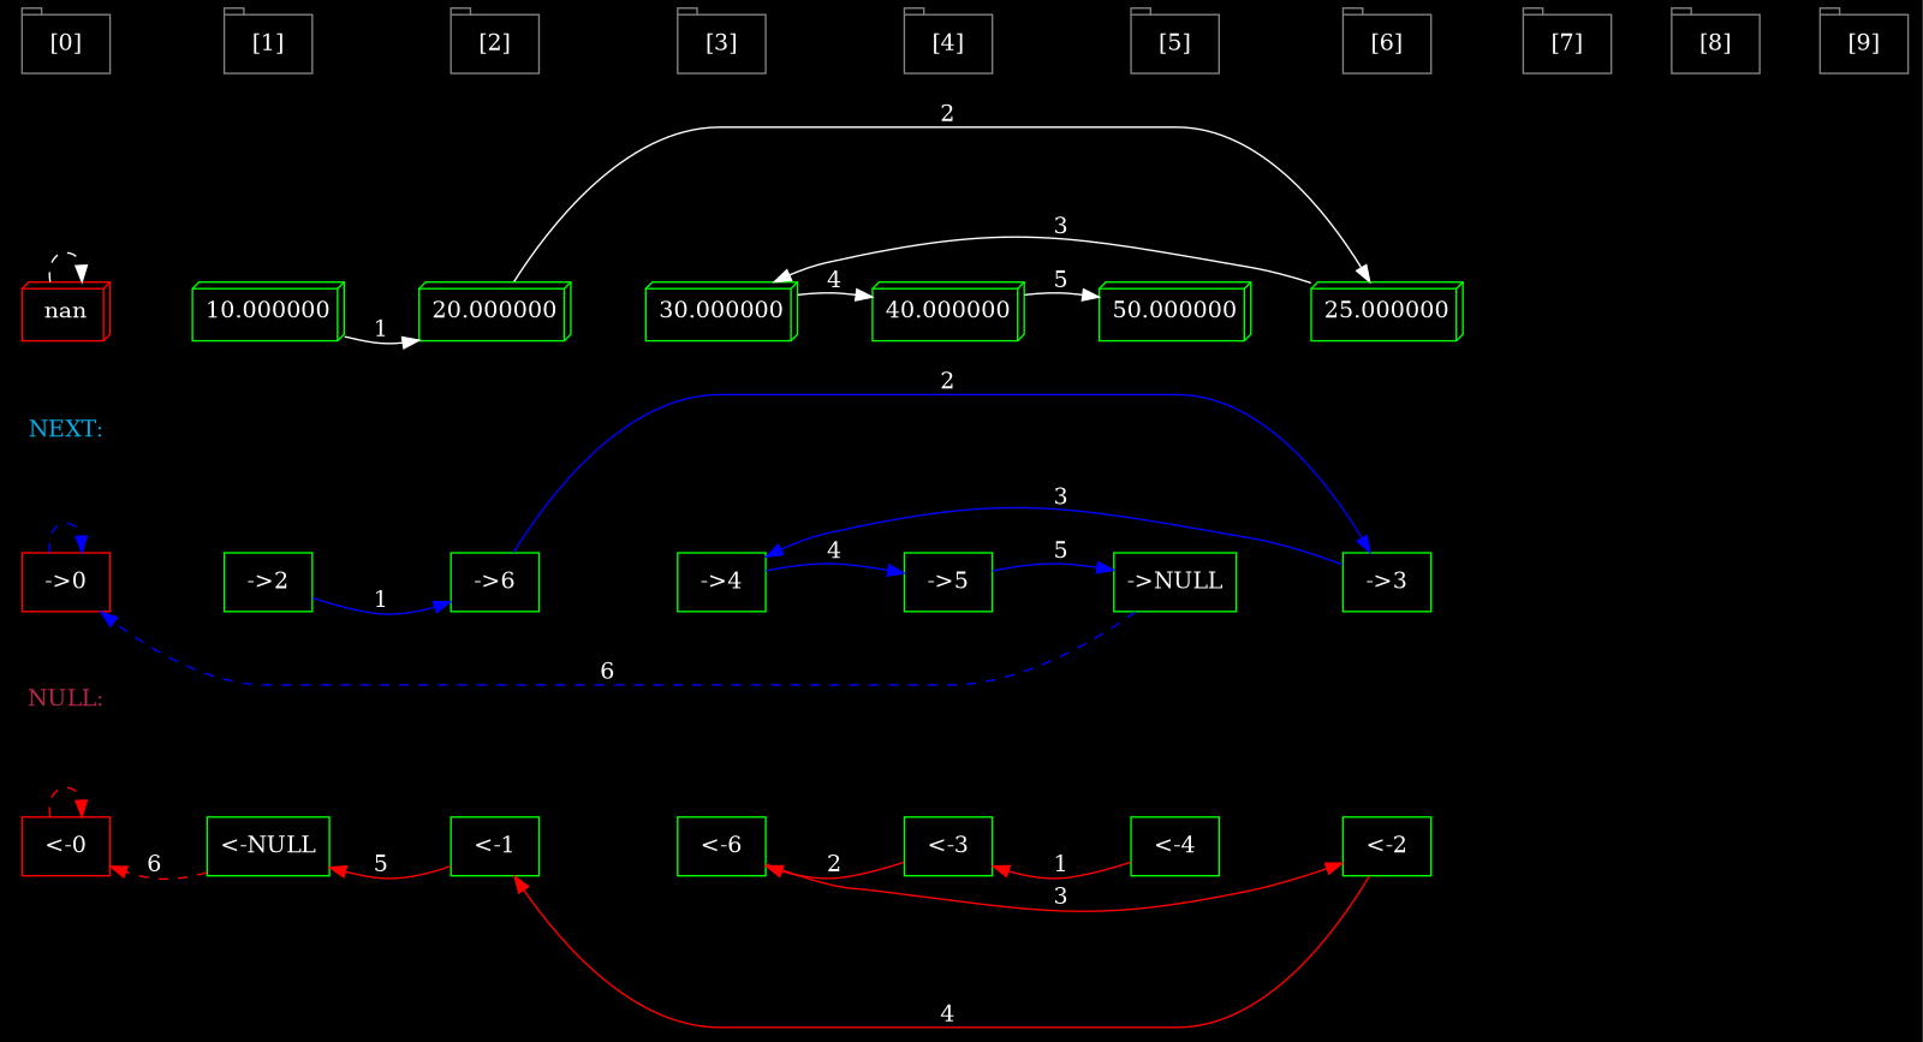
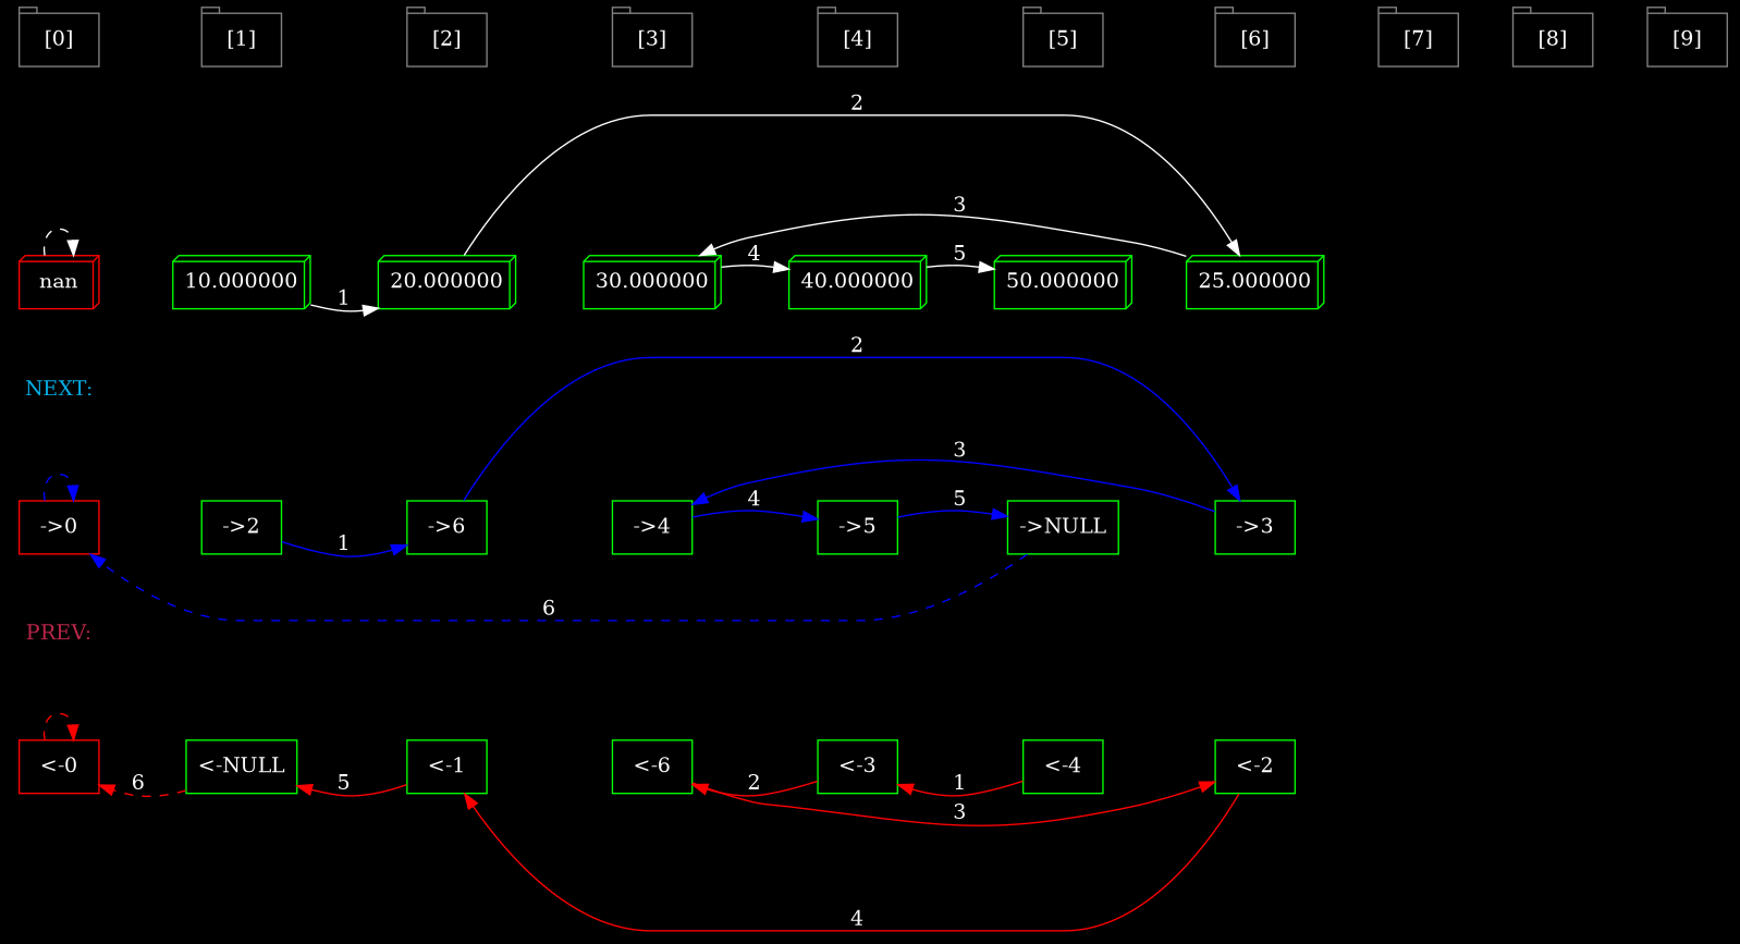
  digraph {
    bgcolor="#000000"
    rankdir=LR
    node [color=green fontcolor=white shape=polygon]
    edge [style=invis weight=400]
    "[0]" [color="#818181" shape=tab]
    nan [color=red shape=box3d]
    "[1]" [color="#818181" shape=tab]
    10.000000 [shape=box3d]
    "[2]" [color="#818181" shape=tab]
    20.000000 [shape=box3d]
    "[3]" [color="#818181" shape=tab]
    30.000000 [shape=box3d]
    "[4]" [color="#818181" shape=tab]
    40.000000 [shape=box3d]
    "[5]" [color="#818181" shape=tab]
    50.000000 [shape=box3d]
    "[6]" [color="#818181" shape=tab]
    25.000000 [shape=box3d]
    "NEXT:" [fontcolor="#03afe8" shape=none]
    "->0" [color=red]
    "->2"
    "->6"
    "->4"
    "->5"
    "->NULL"
    "->3"
-   "PREV:" [fontcolor="#bb2649" shape=none label="NULL:"]
+   "PREV:" [fontcolor="#bb2649" shape=none]
    "<-0" [color=red]
    "<-NULL"
    "<-1"
    "<-6"
    "<-3"
    "<-4"
    "<-2"
    "[7]" [color="#818181" shape=tab]
    "[8]" [color="#818181" shape=tab]
    "[9]" [color="#818181" shape=tab]
    subgraph sub_1 {
      rank=same
      "[0]"
      nan
    }
    subgraph sub_2 {
      rank=same
      "[1]"
      10.000000
    }
    subgraph sub_3 {
      rank=same
      "[2]"
      20.000000
    }
    subgraph sub_4 {
      rank=same
      "[3]"
      30.000000
    }
    subgraph sub_5 {
      rank=same
      "[4]"
      40.000000
    }
    subgraph sub_6 {
      rank=same
      "[5]"
      50.000000
    }
    subgraph sub_7 {
      rank=same
      "[6]"
      25.000000
    }
    subgraph sub_8 {
      rank=same
      "[0]"
      "NEXT:"
    }
    subgraph sub_9 {
      rank=same
      "[0]"
      "->0"
    }
    subgraph sub_10 {
      rank=same
      "[1]"
      "->2"
    }
    subgraph sub_11 {
      rank=same
      "[2]"
      "->6"
    }
    subgraph sub_12 {
      rank=same
      "[3]"
      "->4"
    }
    subgraph sub_13 {
      rank=same
      "[4]"
      "->5"
    }
    subgraph sub_14 {
      rank=same
      "[5]"
      "->NULL"
    }
    subgraph sub_15 {
      rank=same
      "[6]"
      "->3"
    }
    subgraph sub_16 {
      rank=same
      "[0]"
      "PREV:"
    }
    subgraph sub_17 {
      rank=same
      "[0]"
      "<-0"
    }
    subgraph sub_18 {
      rank=same
      "[1]"
      "<-NULL"
    }
    subgraph sub_19 {
      rank=same
      "[2]"
      "<-1"
    }
    subgraph sub_20 {
      rank=same
      "[3]"
      "<-6"
    }
    subgraph sub_21 {
      rank=same
      "[4]"
      "<-3"
    }
    subgraph sub_22 {
      rank=same
      "[5]"
      "<-4"
    }
    subgraph sub_23 {
      rank=same
      "[6]"
      "<-2"
    }
    "[0]" -> nan [weight=""]
    "[0]" -> "[1]"
    nan -> nan [color=white style=dashed weight=""]
    nan -> 10.000000
    nan -> "NEXT:" [weight=""]
    "[1]" -> "[2]"
    10.000000 -> 20.000000
    10.000000 -> 20.000000 [color=white fontcolor=white label=1 style="" weight=""]
    "[2]" -> "[3]"
    20.000000 -> 30.000000
    20.000000 -> 25.000000 [color=white fontcolor=white label=2 style="" weight=""]
    "[3]" -> "[4]"
    30.000000 -> 40.000000
    30.000000 -> 40.000000 [color=white fontcolor=white label=4 style="" weight=""]
    "[4]" -> "[5]"
    40.000000 -> 50.000000
    40.000000 -> 50.000000 [color=white fontcolor=white label=5 style="" weight=""]
    "[5]" -> "[6]"
    50.000000 -> 25.000000
    "[6]" -> "[7]"
    25.000000 -> 30.000000 [color=white fontcolor=white label=3 style="" weight=""]
    "NEXT:" -> "->0" [weight=""]
    "->0" -> "->0" [color=blue style=dashed weight=""]
    "->0" -> "->2"
    "->0" -> "PREV:" [weight=""]
    "->2" -> "->6"
    "->2" -> "->6" [color=blue fontcolor=white label=1 style="" weight=""]
    "->6" -> "->4"
    "->6" -> "->3" [color=blue fontcolor=white label=2 style="" weight=""]
    "->4" -> "->5"
    "->4" -> "->5" [color=blue fontcolor=white label=4 style="" weight=""]
    "->5" -> "->NULL"
    "->5" -> "->NULL" [color=blue fontcolor=white label=5 style="" weight=""]
    "->NULL" -> "->0" [color=blue fontcolor=white label=6 style=dashed weight=""]
    "->NULL" -> "->3"
    "->3" -> "->4" [color=blue fontcolor=white label=3 style="" weight=""]
    "PREV:" -> "<-0" [weight=""]
    "<-0" -> "<-0" [color=red style=dashed weight=""]
    "<-0" -> "<-NULL"
    "<-NULL" -> "<-0" [color=red fontcolor=white label=6 style=dashed weight=""]
    "<-NULL" -> "<-1"
    "<-1" -> "<-NULL" [color=red fontcolor=white label=5 style="" weight=""]
    "<-1" -> "<-6"
    "<-6" -> "<-3"
    "<-6" -> "<-2" [color=red fontcolor=white label=3 style="" weight=""]
    "<-3" -> "<-6" [color=red fontcolor=white label=2 style="" weight=""]
    "<-3" -> "<-4"
    "<-4" -> "<-3" [color=red fontcolor=white label=1 style="" weight=""]
    "<-4" -> "<-2"
    "<-2" -> "<-1" [color=red fontcolor=white label=4 style="" weight=""]
    "[7]" -> "[8]"
    "[8]" -> "[9]"
  }
